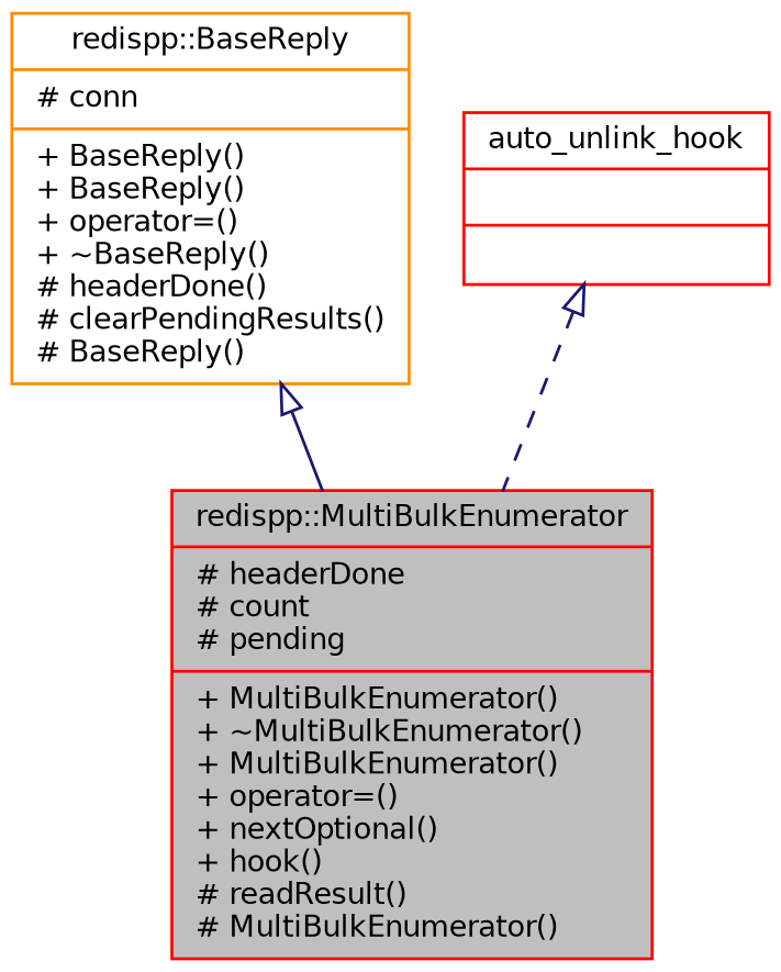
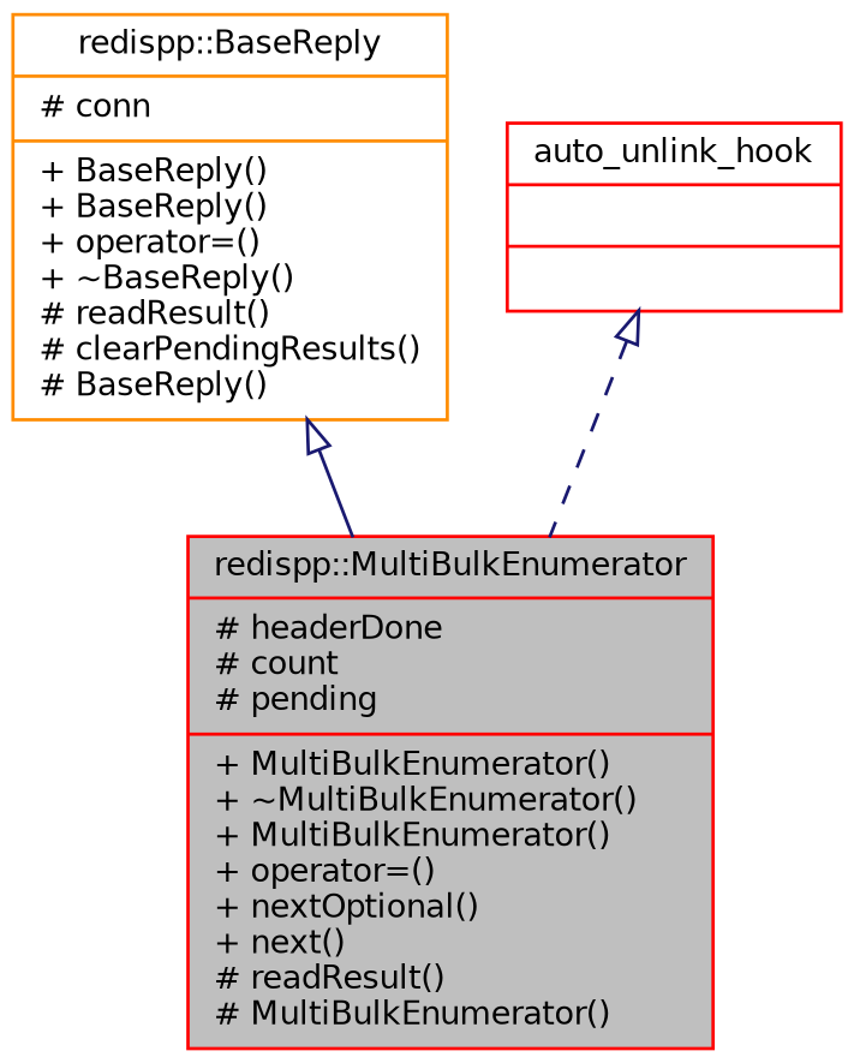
  digraph {
    node [color=red fillcolor=white fontname=Helvetica fontsize=10 shape=record style=filled]
    edge [arrowtail=onormal color=midnightblue dir=back fontname=Helvetica fontsize=10 labelfontname=Helvetica labelfontsize=10]
-   n1 [fillcolor=grey75 fontcolor=black height=0.2 label="{redispp::MultiBulkEnumerator\n|# headerDone\l# count\l# pending\l|+ MultiBulkEnumerator()\l+ ~MultiBulkEnumerator()\l+ MultiBulkEnumerator()\l+ operator=()\l+ nextOptional()\l+ hook()\l# readResult()\l# MultiBulkEnumerator()\l}" width=0.4]
-   n2 [color=darkorange height=0.2 label="{redispp::BaseReply\n|# conn\l|+ BaseReply()\l+ BaseReply()\l+ operator=()\l+ ~BaseReply()\l# headerDone()\l# clearPendingResults()\l# BaseReply()\l}" width=0.4]
+   n1 [fillcolor=grey75 fontcolor=black height=0.2 label="{redispp::MultiBulkEnumerator\n|# headerDone\l# count\l# pending\l|+ MultiBulkEnumerator()\l+ ~MultiBulkEnumerator()\l+ MultiBulkEnumerator()\l+ operator=()\l+ nextOptional()\l+ next()\l# readResult()\l# MultiBulkEnumerator()\l}" width=0.4]
+   n2 [color=darkorange height=0.2 label="{redispp::BaseReply\n|# conn\l|+ BaseReply()\l+ BaseReply()\l+ operator=()\l+ ~BaseReply()\l# readResult()\l# clearPendingResults()\l# BaseReply()\l}" width=0.4]
    n3 [height=0.2 label="{auto_unlink_hook\n||}" width=0.4]
    n2 -> n1 [style=solid]
    n3 -> n1 [style=dashed]
  }
